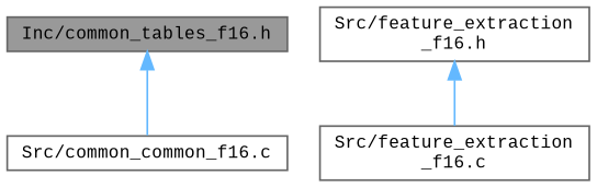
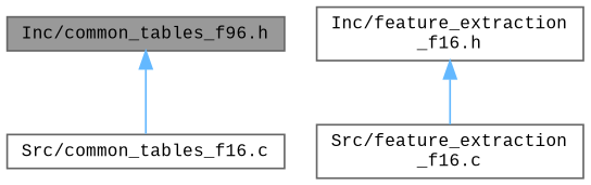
  digraph {
    fontname="Liberation Mono"
    node [color=grey40 fillcolor=white fontname="Liberation Mono" fontsize=10 shape=box style=filled]
    edge [color=steelblue1 dir=back fontname="Liberation Mono" fontsize=10 labelfontname=Helvetica labelfontsize=10 style=solid]
-   n1 [color=gray40 fillcolor=grey60 fontcolor=black height=0.2 label="Inc/common_tables_f16.h" width=0.4]
-   n2 [height=0.2 label="Src/common_common_f16.c" width=0.4]
-   n3 [height=0.2 label="Src/feature_extraction\l_f16.h" width=0.4]
+   n1 [color=gray40 fillcolor=grey60 fontcolor=black height=0.2 label="Inc/common_tables_f96.h" width=0.4]
+   n2 [height=0.2 label="Src/common_tables_f16.c" width=0.4]
+   n3 [height=0.2 label="Inc/feature_extraction\l_f16.h" width=0.4]
    n4 [height=0.2 label="Src/feature_extraction\l_f16.c" width=0.4]
    n1 -> n2
    n3 -> n4
  }
